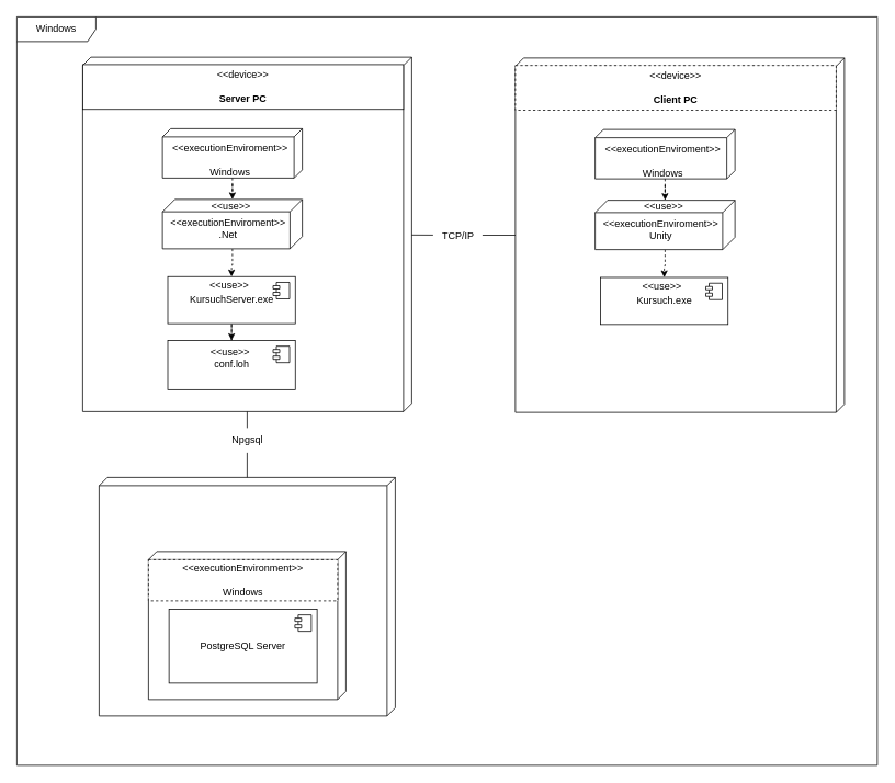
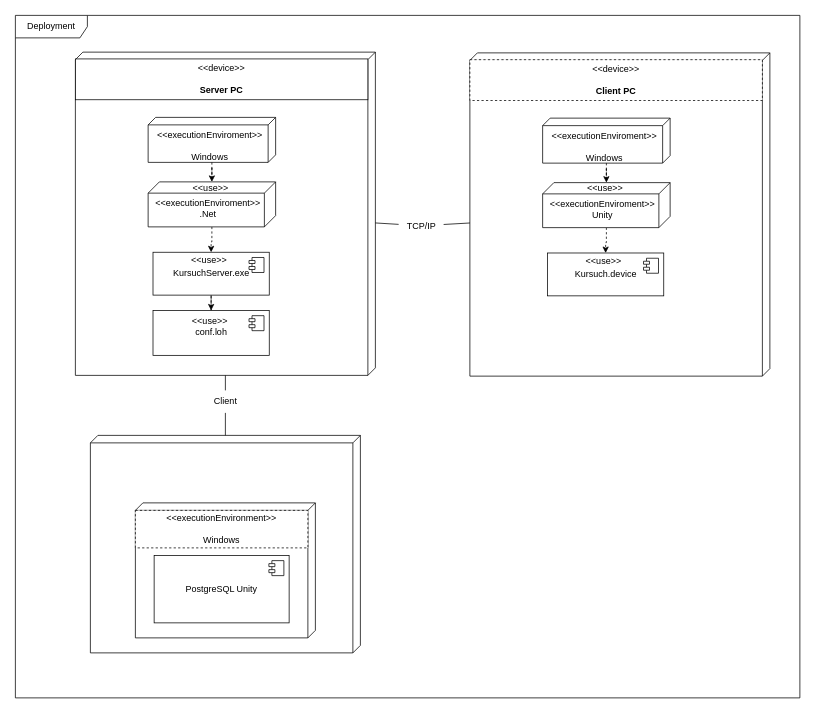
  <mxCell id="0" />
  <mxCell id="1" parent="0" />
  <mxCell id="2" value="" style="verticalAlign=top;align=left;shape=cube;size=10;direction=south;fontStyle=0;html=1;boundedLbl=1;spacingLeft=5;whiteSpace=wrap;" vertex="1" parent="1"><mxGeometry x="100" y="69" width="400" height="431" as="geometry" /></mxCell>
  <mxCell id="3" value="&amp;lt;&amp;lt;executionEnviroment&amp;gt;&amp;gt;&lt;br&gt;&lt;br&gt;Windows" style="verticalAlign=top;align=center;shape=cube;size=10;direction=south;html=1;boundedLbl=1;spacingLeft=5;whiteSpace=wrap;" vertex="1" parent="2"><mxGeometry width="170" height="60" relative="1" as="geometry"><mxPoint x="97" y="87" as="offset" /></mxGeometry></mxCell>
  <mxCell id="4" value="&amp;lt;&amp;lt;device&amp;gt;&amp;gt;&lt;br&gt;&lt;br&gt;&lt;b&gt;Server PC&lt;/b&gt;" style="html=1;align=center;verticalAlign=middle;dashed=0;whiteSpace=wrap;" vertex="1" parent="2"><mxGeometry y="9.074" width="390" height="54.442" as="geometry" /></mxCell>
  <mxCell id="5" style="edgeStyle=orthogonalEdgeStyle;rounded=0;orthogonalLoop=1;jettySize=auto;html=1;dashed=1;" edge="1" parent="2" source="6" target="11"><mxGeometry relative="1" as="geometry" /></mxCell>
  <mxCell id="6" value="&amp;lt;&amp;lt;executionEnviroment&amp;gt;&amp;gt;&lt;br&gt;.Net" style="verticalAlign=top;align=center;shape=cube;size=15;direction=south;html=1;boundedLbl=1;spacingLeft=5;whiteSpace=wrap;" vertex="1" parent="2"><mxGeometry width="170" height="60" relative="1" as="geometry"><mxPoint x="97" y="173" as="offset" /></mxGeometry></mxCell>
  <mxCell id="7" value="&amp;lt;&amp;lt;use&amp;gt;&amp;gt;" style="text;html=1;align=center;verticalAlign=middle;resizable=0;points=[];autosize=1;strokeColor=none;fillColor=none;" vertex="1" parent="2"><mxGeometry x="145" y="165.995" width="70" height="30" as="geometry" /></mxCell>
  <mxCell id="8" value="conf.loh" style="html=1;dropTarget=0;whiteSpace=wrap;" vertex="1" parent="2"><mxGeometry x="103.5" y="344.403" width="155" height="59.886" as="geometry" /></mxCell>
  <mxCell id="9" value="" style="shape=module;jettyWidth=8;jettyHeight=4;" vertex="1" parent="8"><mxGeometry x="1" width="20" height="20" relative="1" as="geometry"><mxPoint x="-27" y="7" as="offset" /></mxGeometry></mxCell>
  <mxCell id="10" style="edgeStyle=orthogonalEdgeStyle;rounded=0;orthogonalLoop=1;jettySize=auto;html=1;dashed=1;" edge="1" parent="2" source="11" target="8"><mxGeometry relative="1" as="geometry" /></mxCell>
  <mxCell id="11" value="KursuchServer.exe" style="html=1;dropTarget=0;whiteSpace=wrap;" vertex="1" parent="2"><mxGeometry x="103.5" y="266.823" width="155" height="57.164" as="geometry" /></mxCell>
  <mxCell id="12" value="" style="shape=module;jettyWidth=8;jettyHeight=4;" vertex="1" parent="11"><mxGeometry x="1" width="20" height="20" relative="1" as="geometry"><mxPoint x="-27" y="7" as="offset" /></mxGeometry></mxCell>
  <mxCell id="13" value="&amp;lt;&amp;lt;use&amp;gt;&amp;gt;" style="text;html=1;align=center;verticalAlign=middle;resizable=0;points=[];autosize=1;strokeColor=none;fillColor=none;" vertex="1" parent="2"><mxGeometry x="143" y="262.999" width="70" height="30" as="geometry" /></mxCell>
  <mxCell id="14" value="&amp;lt;&amp;lt;use&amp;gt;&amp;gt;" style="text;html=1;align=center;verticalAlign=middle;resizable=0;points=[];autosize=1;strokeColor=none;fillColor=none;" vertex="1" parent="2"><mxGeometry x="144" y="344.399" width="70" height="30" as="geometry" /></mxCell>
  <mxCell id="15" style="edgeStyle=orthogonalEdgeStyle;rounded=0;orthogonalLoop=1;jettySize=auto;html=1;dashed=1;" edge="1" parent="1" source="3" target="6"><mxGeometry relative="1" as="geometry" /></mxCell>
- <mxCell id="16" value="Windows" style="shape=umlFrame;whiteSpace=wrap;html=1;pointerEvents=0;width=96;height=30;" vertex="1" parent="1"><mxGeometry x="20" y="20" width="1046" height="910" as="geometry" /></mxCell>
+ <mxCell id="16" value="Deployment" style="shape=umlFrame;whiteSpace=wrap;html=1;pointerEvents=0;width=96;height=30;" vertex="1" parent="1"><mxGeometry x="20" y="20" width="1046" height="910" as="geometry" /></mxCell>
  <mxCell id="17" value="" style="verticalAlign=top;align=left;shape=cube;size=10;direction=south;fontStyle=0;html=1;boundedLbl=1;spacingLeft=5;whiteSpace=wrap;" vertex="1" parent="1"><mxGeometry x="120" y="580" width="360" height="290" as="geometry" /></mxCell>
  <mxCell id="18" style="edgeStyle=orthogonalEdgeStyle;rounded=0;orthogonalLoop=1;jettySize=auto;html=1;dashed=1;" edge="1" parent="17"><mxGeometry relative="1" as="geometry"><mxPoint x="162.9" y="179.533" as="targetPoint" /></mxGeometry></mxCell>
  <mxCell id="19" style="edgeStyle=orthogonalEdgeStyle;rounded=0;orthogonalLoop=1;jettySize=auto;html=1;dashed=1;" edge="1" parent="17"><mxGeometry relative="1" as="geometry"><mxPoint x="162.9" y="231.733" as="targetPoint" /></mxGeometry></mxCell>
  <mxCell id="20" value="" style="verticalAlign=top;align=left;shape=cube;size=10;direction=south;fontStyle=0;html=1;boundedLbl=1;spacingLeft=5;whiteSpace=wrap;" vertex="1" parent="17"><mxGeometry x="60" y="90" width="240" height="180" as="geometry" /></mxCell>
  <mxCell id="21" value="&amp;lt;&amp;lt;executionEnvironment&amp;gt;&amp;gt;&lt;br&gt;&lt;br&gt;&lt;div&gt;Windows&lt;/div&gt;" style="html=1;align=center;verticalAlign=middle;dashed=1;whiteSpace=wrap;" vertex="1" parent="20"><mxGeometry y="10" width="230" height="50" as="geometry" /></mxCell>
  <mxCell id="22" style="edgeStyle=orthogonalEdgeStyle;rounded=0;orthogonalLoop=1;jettySize=auto;html=1;dashed=1;" edge="1" parent="20"><mxGeometry relative="1" as="geometry"><mxPoint x="108.6" y="111.434" as="targetPoint" /></mxGeometry></mxCell>
  <mxCell id="23" style="edgeStyle=orthogonalEdgeStyle;rounded=0;orthogonalLoop=1;jettySize=auto;html=1;dashed=1;" edge="1" parent="20"><mxGeometry relative="1" as="geometry"><mxPoint x="108.6" y="143.834" as="targetPoint" /></mxGeometry></mxCell>
- <mxCell id="24" value="PostgreSQL Server" style="html=1;dropTarget=0;whiteSpace=wrap;" vertex="1" parent="20"><mxGeometry x="25" y="70" width="180" height="90" as="geometry" /></mxCell>
+ <mxCell id="24" value="PostgreSQL Unity" style="html=1;dropTarget=0;whiteSpace=wrap;" vertex="1" parent="20"><mxGeometry x="25" y="70" width="180" height="90" as="geometry" /></mxCell>
  <mxCell id="25" value="" style="shape=module;jettyWidth=8;jettyHeight=4;" vertex="1" parent="24"><mxGeometry x="1" width="20" height="20" relative="1" as="geometry"><mxPoint x="-27" y="7" as="offset" /></mxGeometry></mxCell>
  <mxCell id="26" value="" style="endArrow=none;html=1;rounded=0;" edge="1" parent="1" source="28" target="17"><mxGeometry width="50" height="50" relative="1" as="geometry"><mxPoint x="346" y="580" as="sourcePoint" /><mxPoint x="396" y="530" as="targetPoint" /></mxGeometry></mxCell>
  <mxCell id="27" value="" style="endArrow=none;html=1;rounded=0;" edge="1" parent="1" source="2" target="28"><mxGeometry width="50" height="50" relative="1" as="geometry"><mxPoint x="339" y="500" as="sourcePoint" /><mxPoint x="350" y="560" as="targetPoint" /></mxGeometry></mxCell>
- <mxCell id="28" value="Npgsql" style="text;html=1;align=center;verticalAlign=middle;resizable=0;points=[];autosize=1;strokeColor=none;fillColor=none;" vertex="1" parent="1"><mxGeometry x="270" y="520" width="60" height="30" as="geometry" /></mxCell>
+ <mxCell id="28" value="Client" style="text;html=1;align=center;verticalAlign=middle;resizable=0;points=[];autosize=1;strokeColor=none;fillColor=none;" vertex="1" parent="1"><mxGeometry x="270" y="520" width="60" height="30" as="geometry" /></mxCell>
  <mxCell id="29" value="" style="verticalAlign=top;align=left;shape=cube;size=10;direction=south;fontStyle=0;html=1;boundedLbl=1;spacingLeft=5;whiteSpace=wrap;" vertex="1" parent="1"><mxGeometry x="626" y="70" width="400" height="431" as="geometry" /></mxCell>
  <mxCell id="30" value="&amp;lt;&amp;lt;executionEnviroment&amp;gt;&amp;gt;&lt;br&gt;&lt;br&gt;Windows" style="verticalAlign=top;align=center;shape=cube;size=10;direction=south;html=1;boundedLbl=1;spacingLeft=5;whiteSpace=wrap;" vertex="1" parent="29"><mxGeometry width="170" height="60" relative="1" as="geometry"><mxPoint x="97" y="87" as="offset" /></mxGeometry></mxCell>
  <mxCell id="31" value="&amp;lt;&amp;lt;device&amp;gt;&amp;gt;&lt;br&gt;&lt;br&gt;&lt;b&gt;Client PC&lt;/b&gt;" style="html=1;align=center;verticalAlign=middle;dashed=1;whiteSpace=wrap;" vertex="1" parent="29"><mxGeometry y="9.074" width="390" height="54.442" as="geometry" /></mxCell>
  <mxCell id="32" style="edgeStyle=orthogonalEdgeStyle;rounded=0;orthogonalLoop=1;jettySize=auto;html=1;dashed=1;" edge="1" parent="29" source="33" target="35"><mxGeometry relative="1" as="geometry" /></mxCell>
  <mxCell id="33" value="&amp;lt;&amp;lt;executionEnviroment&amp;gt;&amp;gt;&lt;br&gt;Unity" style="verticalAlign=top;align=center;shape=cube;size=15;direction=south;html=1;boundedLbl=1;spacingLeft=5;whiteSpace=wrap;" vertex="1" parent="29"><mxGeometry width="170" height="60" relative="1" as="geometry"><mxPoint x="97" y="173" as="offset" /></mxGeometry></mxCell>
  <mxCell id="34" value="&amp;lt;&amp;lt;use&amp;gt;&amp;gt;" style="text;html=1;align=center;verticalAlign=middle;resizable=0;points=[];autosize=1;strokeColor=none;fillColor=none;" vertex="1" parent="29"><mxGeometry x="145" y="165.995" width="70" height="30" as="geometry" /></mxCell>
- <mxCell id="35" value="Kursuch.exe" style="html=1;dropTarget=0;whiteSpace=wrap;" vertex="1" parent="29"><mxGeometry x="103.5" y="266.823" width="155" height="57.164" as="geometry" /></mxCell>
+ <mxCell id="35" value="Kursuch.device" style="html=1;dropTarget=0;whiteSpace=wrap;" vertex="1" parent="29"><mxGeometry x="103.5" y="266.823" width="155" height="57.164" as="geometry" /></mxCell>
  <mxCell id="36" value="" style="shape=module;jettyWidth=8;jettyHeight=4;" vertex="1" parent="35"><mxGeometry x="1" width="20" height="20" relative="1" as="geometry"><mxPoint x="-27" y="7" as="offset" /></mxGeometry></mxCell>
  <mxCell id="37" value="&amp;lt;&amp;lt;use&amp;gt;&amp;gt;" style="text;html=1;align=center;verticalAlign=middle;resizable=0;points=[];autosize=1;strokeColor=none;fillColor=none;" vertex="1" parent="29"><mxGeometry x="143" y="262.999" width="70" height="30" as="geometry" /></mxCell>
  <mxCell id="38" style="edgeStyle=orthogonalEdgeStyle;rounded=0;orthogonalLoop=1;jettySize=auto;html=1;dashed=1;" edge="1" parent="1" source="30" target="33"><mxGeometry relative="1" as="geometry" /></mxCell>
  <mxCell id="39" value="" style="endArrow=none;html=1;rounded=0;" edge="1" parent="1" source="41" target="29"><mxGeometry width="50" height="50" relative="1" as="geometry"><mxPoint x="536" as="sourcePoint" y="-50" /><mxPoint x="586" y="-100" as="targetPoint" /></mxGeometry></mxCell>
  <mxCell id="40" value="" style="endArrow=none;html=1;rounded=0;" edge="1" parent="1" source="2" target="41"><mxGeometry width="50" height="50" relative="1" as="geometry"><mxPoint x="500" y="285" as="sourcePoint" /><mxPoint x="626" y="285" as="targetPoint" /></mxGeometry></mxCell>
- <mxCell id="41" value="TCP/IP" style="text;html=1;align=center;verticalAlign=middle;resizable=0;points=[];autosize=1;strokeColor=none;fillColor=none;" vertex="1" parent="1"><mxGeometry x="526" y="270.5" width="60" height="30" as="geometry" /></mxCell>
+ <mxCell id="41" value="TCP/IP" style="text;html=1;align=center;verticalAlign=middle;resizable=0;points=[];autosize=1;strokeColor=none;fillColor=none;" vertex="1" parent="1"><mxGeometry x="531" y="285.5" width="60" height="30" as="geometry" /></mxCell>
